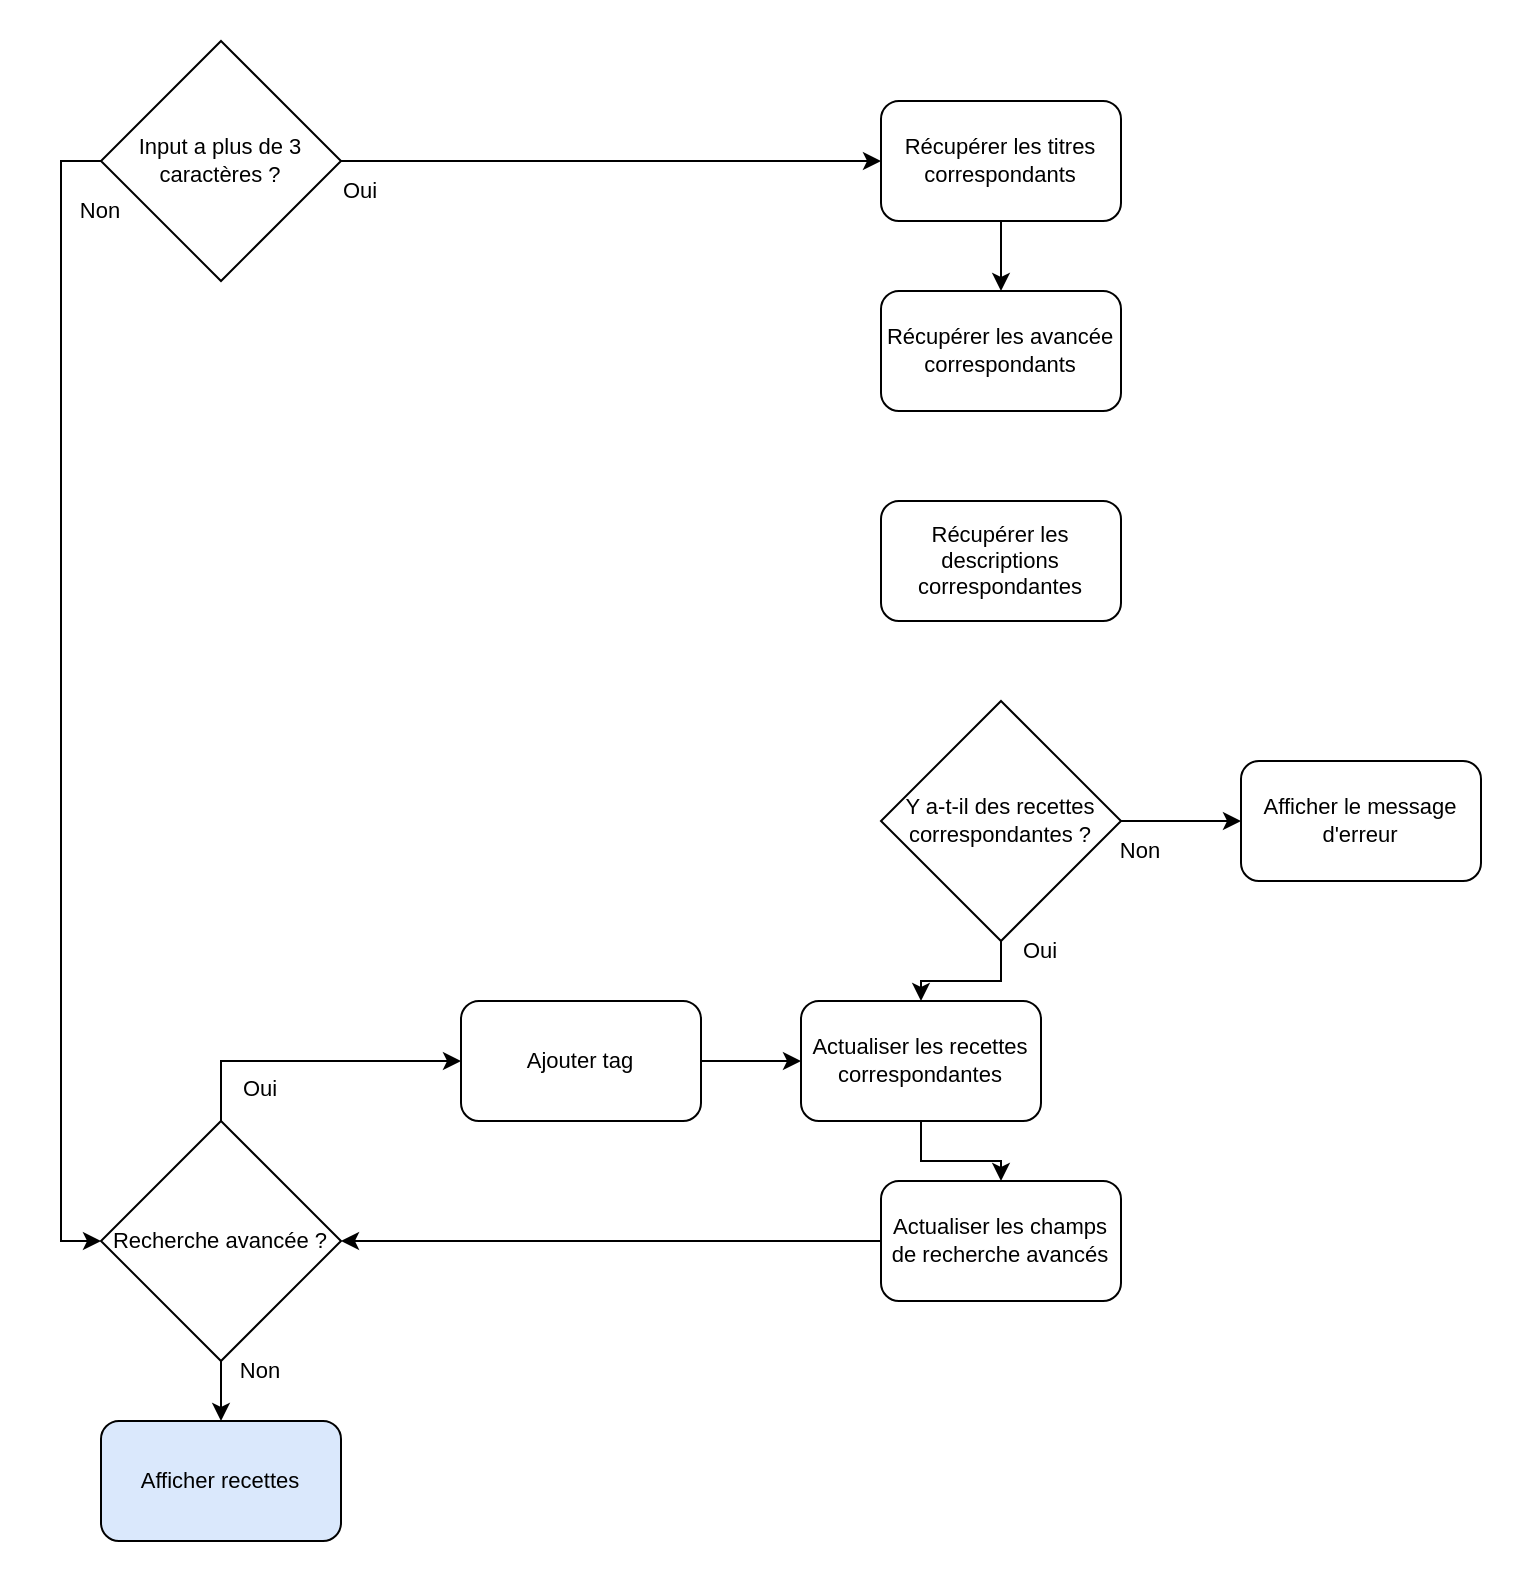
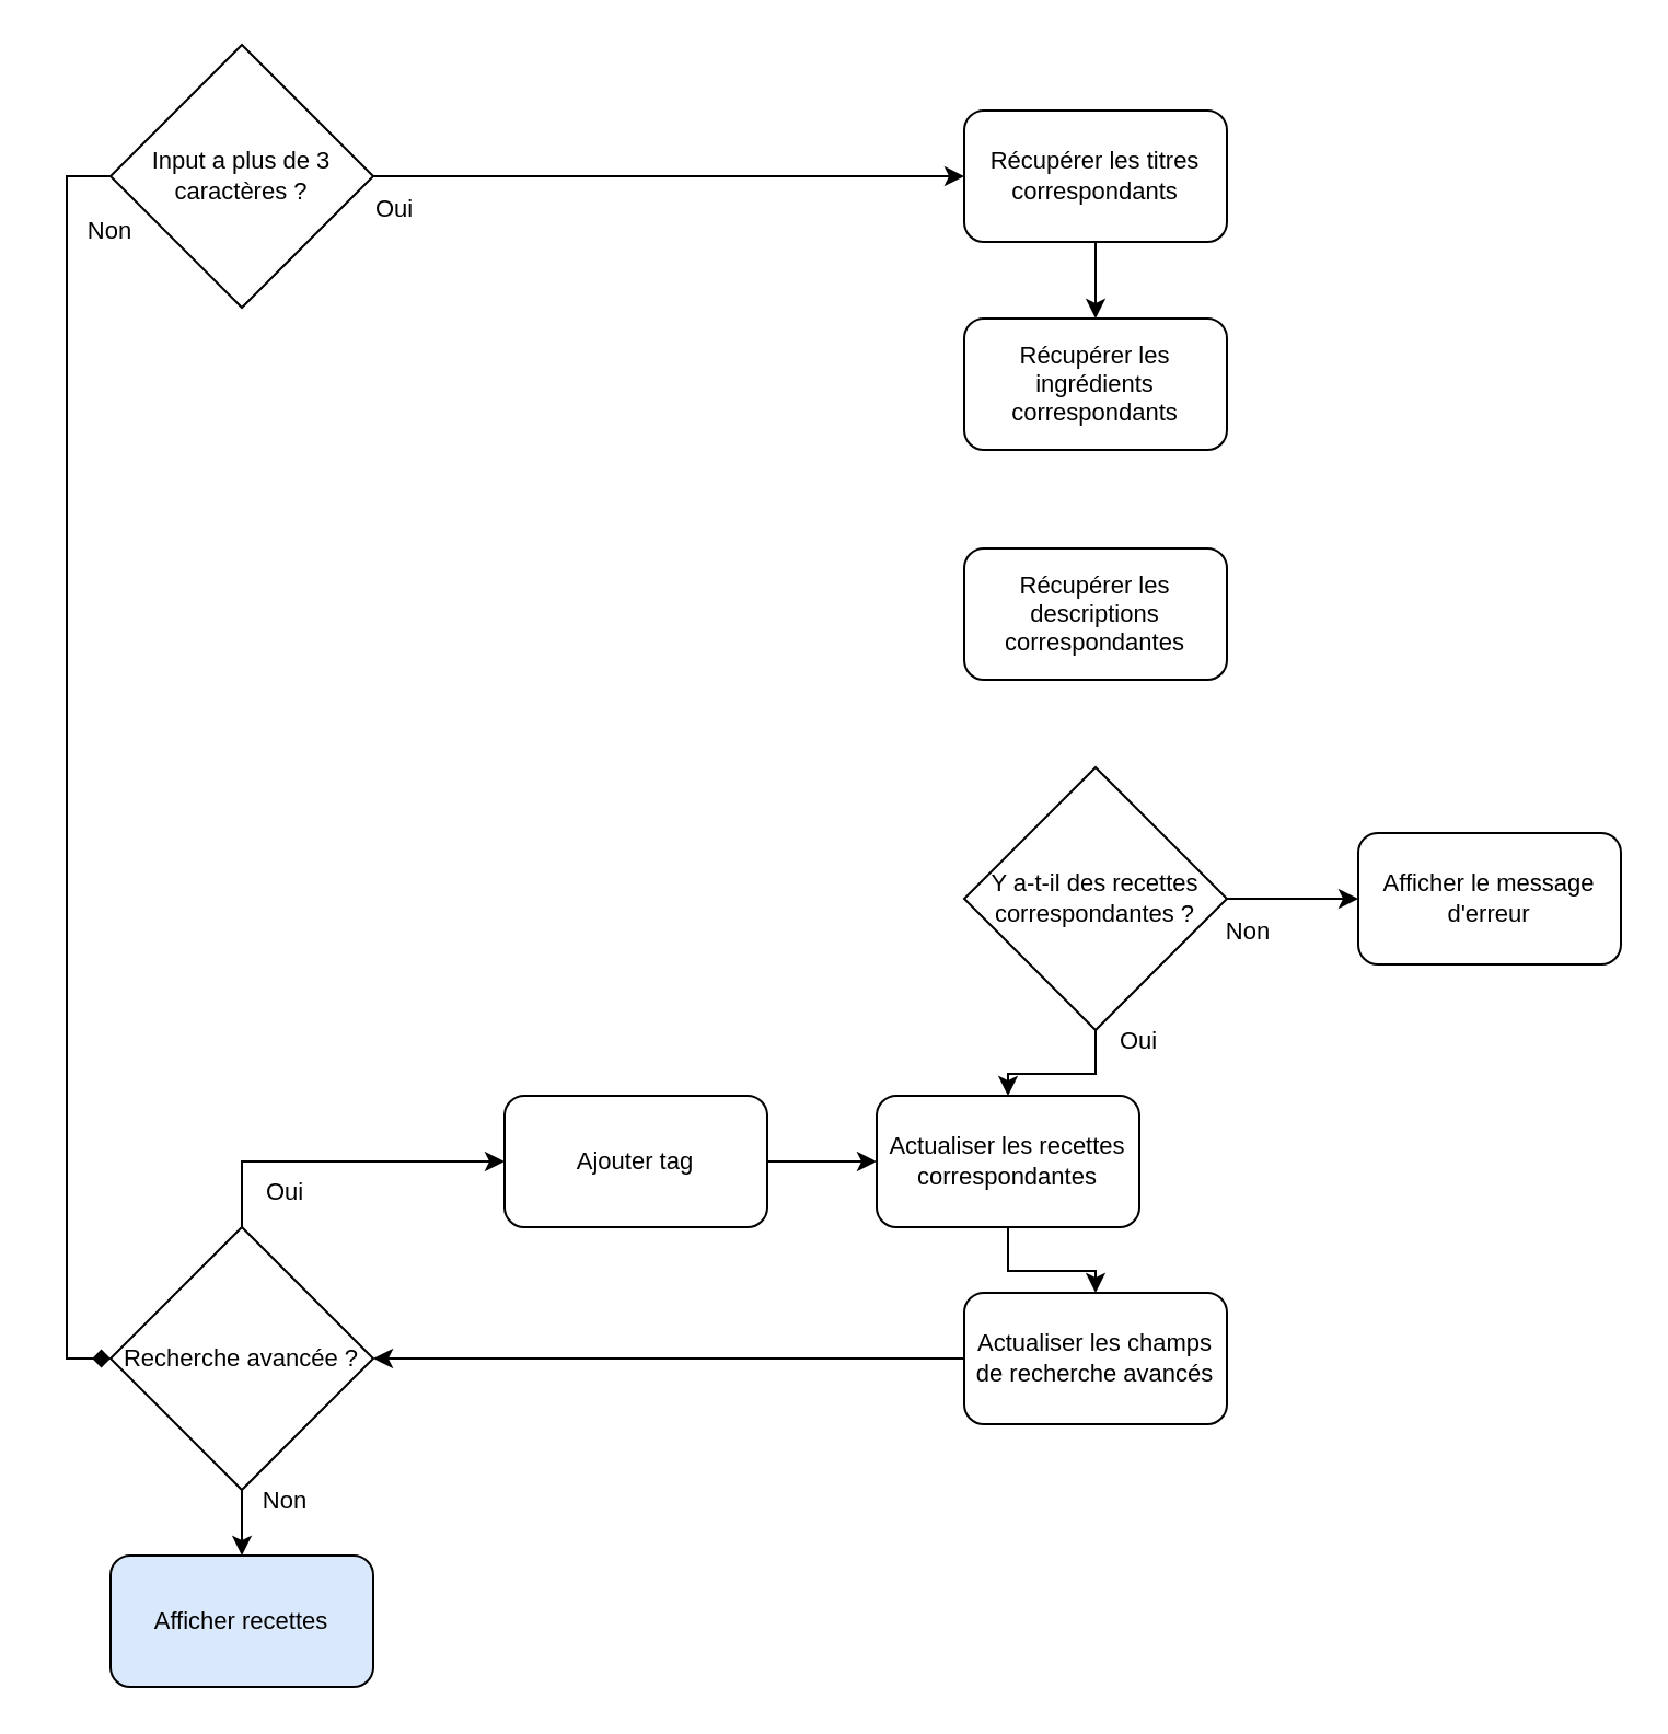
  <mxCell id="0" />
  <mxCell id="1" parent="0" />
  <mxCell id="2" style="edgeStyle=orthogonalEdgeStyle;rounded=0;orthogonalLoop=1;jettySize=auto;html=1;exitX=1;exitY=0.5;exitDx=0;exitDy=0;entryX=0;entryY=0.5;entryDx=0;entryDy=0;fontSize=11;" edge="1" parent="1" source="4" target="10"><mxGeometry relative="1" as="geometry" /></mxCell>
- <mxCell id="3" style="edgeStyle=orthogonalEdgeStyle;rounded=0;orthogonalLoop=1;jettySize=auto;html=1;exitX=0;exitY=0.5;exitDx=0;exitDy=0;entryX=0;entryY=0.5;entryDx=0;entryDy=0;fontSize=11;" edge="1" parent="1" source="4" target="7"><mxGeometry relative="1" as="geometry" /></mxCell>
+ <mxCell id="3" style="edgeStyle=orthogonalEdgeStyle;rounded=0;orthogonalLoop=1;jettySize=auto;html=1;exitX=0;exitY=0.5;exitDx=0;exitDy=0;entryX=0;entryY=0.5;entryDx=0;entryDy=0;fontSize=11;endArrow=diamond;" edge="1" parent="1" source="4" target="7"><mxGeometry relative="1" as="geometry" /></mxCell>
  <mxCell id="4" value="Input a plus de 3 caractères ?" style="rhombus;whiteSpace=wrap;html=1;rounded=0;fontSize=11;" vertex="1" parent="1"><mxGeometry x="50" y="20" width="120" height="120" as="geometry" /></mxCell>
  <mxCell id="5" style="edgeStyle=orthogonalEdgeStyle;rounded=0;orthogonalLoop=1;jettySize=auto;html=1;exitX=0.5;exitY=0;exitDx=0;exitDy=0;entryX=0;entryY=0.5;entryDx=0;entryDy=0;fontSize=11;" edge="1" parent="1" source="7" target="22"><mxGeometry relative="1" as="geometry" /></mxCell>
  <mxCell id="6" value="" style="edgeStyle=orthogonalEdgeStyle;rounded=0;orthogonalLoop=1;jettySize=auto;html=1;fontSize=11;" edge="1" parent="1" source="7" target="8"><mxGeometry relative="1" as="geometry" /></mxCell>
  <mxCell id="7" value="Recherche avancée ?" style="rhombus;whiteSpace=wrap;html=1;fontSize=11;" vertex="1" parent="1"><mxGeometry x="50" y="560" width="120" height="120" as="geometry" /></mxCell>
  <mxCell id="8" value="Afficher recettes" style="rounded=1;whiteSpace=wrap;html=1;fontSize=11;fillColor=#dae8fc;" vertex="1" parent="1"><mxGeometry x="50" y="710" width="120" height="60" as="geometry" /></mxCell>
  <mxCell id="9" style="edgeStyle=orthogonalEdgeStyle;rounded=0;orthogonalLoop=1;jettySize=auto;html=1;exitX=0.5;exitY=1;exitDx=0;exitDy=0;entryX=0.5;entryY=0;entryDx=0;entryDy=0;fontSize=11;" edge="1" parent="1" source="10" target="12"><mxGeometry relative="1" as="geometry" /></mxCell>
  <mxCell id="10" value="Récupérer les titres correspondants" style="rounded=1;whiteSpace=wrap;html=1;fontSize=11;" vertex="1" parent="1"><mxGeometry x="440" y="50" width="120" height="60" as="geometry" /></mxCell>
  <mxCell id="11" value="Récupérer les descriptions correspondantes" style="rounded=1;whiteSpace=wrap;html=1;fontSize=11;" vertex="1" parent="1"><mxGeometry x="440" y="250" width="120" height="60" as="geometry" /></mxCell>
- <mxCell id="12" value="Récupérer les avancée correspondants" style="rounded=1;whiteSpace=wrap;html=1;fontSize=11;" vertex="1" parent="1"><mxGeometry x="440" y="145" width="120" height="60" as="geometry" /></mxCell>
+ <mxCell id="12" value="Récupérer les ingrédients correspondants" style="rounded=1;whiteSpace=wrap;html=1;fontSize=11;" vertex="1" parent="1"><mxGeometry x="440" y="145" width="120" height="60" as="geometry" /></mxCell>
  <mxCell id="13" style="edgeStyle=orthogonalEdgeStyle;rounded=0;orthogonalLoop=1;jettySize=auto;html=1;exitX=1;exitY=0.5;exitDx=0;exitDy=0;entryX=0;entryY=0.5;entryDx=0;entryDy=0;fontSize=11;" edge="1" parent="1" source="15" target="16"><mxGeometry relative="1" as="geometry" /></mxCell>
  <mxCell id="14" style="edgeStyle=orthogonalEdgeStyle;rounded=0;orthogonalLoop=1;jettySize=auto;html=1;exitX=0.5;exitY=1;exitDx=0;exitDy=0;entryX=0.5;entryY=0;entryDx=0;entryDy=0;fontSize=11;" edge="1" parent="1" source="15" target="18"><mxGeometry relative="1" as="geometry" /></mxCell>
  <mxCell id="15" value="Y a-t-il des recettes correspondantes ?" style="rhombus;whiteSpace=wrap;html=1;fontSize=11;" vertex="1" parent="1"><mxGeometry x="440" y="350" width="120" height="120" as="geometry" /></mxCell>
  <mxCell id="16" value="Afficher le message d'erreur" style="rounded=1;whiteSpace=wrap;html=1;fontSize=11;" vertex="1" parent="1"><mxGeometry x="620" y="380" width="120" height="60" as="geometry" /></mxCell>
  <mxCell id="17" style="edgeStyle=orthogonalEdgeStyle;rounded=0;orthogonalLoop=1;jettySize=auto;html=1;exitX=0.5;exitY=1;exitDx=0;exitDy=0;entryX=0.5;entryY=0;entryDx=0;entryDy=0;fontSize=11;" edge="1" parent="1" source="18" target="20"><mxGeometry relative="1" as="geometry" /></mxCell>
  <mxCell id="18" value="Actualiser les recettes correspondantes" style="rounded=1;whiteSpace=wrap;html=1;fontSize=11;" vertex="1" parent="1"><mxGeometry x="400" y="500" width="120" height="60" as="geometry" /></mxCell>
  <mxCell id="19" style="edgeStyle=orthogonalEdgeStyle;rounded=0;orthogonalLoop=1;jettySize=auto;html=1;exitX=0;exitY=0.5;exitDx=0;exitDy=0;entryX=1;entryY=0.5;entryDx=0;entryDy=0;fontSize=11;" edge="1" parent="1" source="20" target="7"><mxGeometry relative="1" as="geometry" /></mxCell>
  <mxCell id="20" value="Actualiser les champs de recherche avancés" style="rounded=1;whiteSpace=wrap;html=1;fontSize=11;" vertex="1" parent="1"><mxGeometry x="440" y="590" width="120" height="60" as="geometry" /></mxCell>
  <mxCell id="21" value="" style="edgeStyle=orthogonalEdgeStyle;rounded=0;orthogonalLoop=1;jettySize=auto;html=1;fontSize=11;" edge="1" parent="1" source="22" target="18"><mxGeometry relative="1" as="geometry" /></mxCell>
  <mxCell id="22" value="Ajouter tag" style="rounded=1;whiteSpace=wrap;html=1;fontSize=11;" vertex="1" parent="1"><mxGeometry x="230" y="500" width="120" height="60" as="geometry" /></mxCell>
  <mxCell id="23" value="Non" style="text;html=1;align=center;verticalAlign=middle;whiteSpace=wrap;rounded=0;fontSize=11;" vertex="1" parent="1"><mxGeometry x="100" y="670" width="60" height="30" as="geometry" /></mxCell>
  <mxCell id="24" value="Oui" style="text;html=1;align=center;verticalAlign=middle;whiteSpace=wrap;rounded=0;fontSize=11;" vertex="1" parent="1"><mxGeometry x="100" y="529" width="60" height="30" as="geometry" /></mxCell>
  <mxCell id="25" value="Oui" style="text;html=1;align=center;verticalAlign=middle;whiteSpace=wrap;rounded=0;fontSize=11;" vertex="1" parent="1"><mxGeometry x="150" y="80" width="60" height="30" as="geometry" /></mxCell>
  <mxCell id="26" value="Oui" style="text;html=1;align=center;verticalAlign=middle;whiteSpace=wrap;rounded=0;fontSize=11;" vertex="1" parent="1"><mxGeometry x="490" y="460" width="60" height="30" as="geometry" /></mxCell>
  <mxCell id="27" value="Non" style="text;html=1;align=center;verticalAlign=middle;whiteSpace=wrap;rounded=0;fontSize=11;" vertex="1" parent="1"><mxGeometry x="540" y="410" width="60" height="30" as="geometry" /></mxCell>
  <mxCell id="28" value="Non" style="text;html=1;align=center;verticalAlign=middle;whiteSpace=wrap;rounded=0;fontSize=11;" vertex="1" parent="1"><mxGeometry x="20" y="90" width="60" height="30" as="geometry" /></mxCell>
